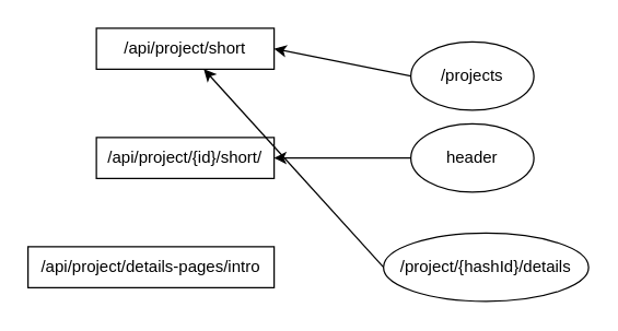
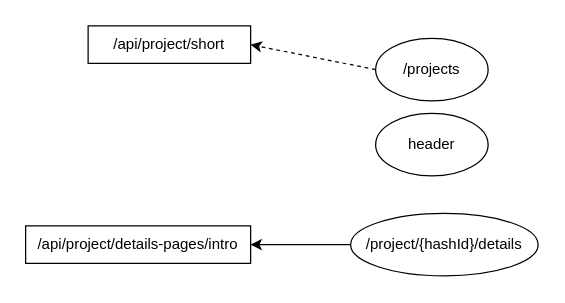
  <mxCell id="0" />
  <mxCell id="1" parent="0" />
  <mxCell id="2" value="/api/project/short" style="rounded=0;whiteSpace=wrap;html=1;" vertex="1" parent="1"><mxGeometry x="70" y="20" width="130" height="30" as="geometry" /></mxCell>
- <mxCell id="3" style="rounded=0;orthogonalLoop=1;jettySize=auto;html=1;exitX=0;exitY=0.5;exitDx=0;exitDy=0;entryX=1;entryY=0.5;entryDx=0;entryDy=0;" edge="1" parent="1" source="4" target="2"><mxGeometry relative="1" as="geometry"><mxPoint x="190" y="40" as="targetPoint" /></mxGeometry></mxCell>
+ <mxCell id="3" style="rounded=0;orthogonalLoop=1;jettySize=auto;html=1;exitX=0;exitY=0.5;exitDx=0;exitDy=0;entryX=1;entryY=0.5;entryDx=0;entryDy=0;dashed=1;" edge="1" parent="1" source="4" target="2"><mxGeometry relative="1" as="geometry"><mxPoint x="190" y="40" as="targetPoint" /></mxGeometry></mxCell>
  <mxCell id="4" value="/projects" style="ellipse;whiteSpace=wrap;html=1;" vertex="1" parent="1"><mxGeometry x="300" y="30" width="90" height="50" as="geometry" /></mxCell>
- <mxCell id="5" value="/api/project/{id}/short/" style="rounded=0;whiteSpace=wrap;html=1;" vertex="1" parent="1"><mxGeometry x="70" y="100" width="130" height="30" as="geometry" /></mxCell>
- <mxCell id="6" style="rounded=0;orthogonalLoop=1;jettySize=auto;html=1;exitX=0;exitY=0.5;exitDx=0;exitDy=0;entryX=1;entryY=0.5;entryDx=0;entryDy=0;" edge="1" parent="1" source="7" target="5"><mxGeometry relative="1" as="geometry"><mxPoint x="190" y="120" as="targetPoint" /></mxGeometry></mxCell>
  <mxCell id="7" value="header" style="ellipse;whiteSpace=wrap;html=1;" vertex="1" parent="1"><mxGeometry x="300" y="90" width="90" height="50" as="geometry" /></mxCell>
  <mxCell id="8" value="/api/project/details-pages/intro" style="rounded=0;whiteSpace=wrap;html=1;" vertex="1" parent="1"><mxGeometry x="20" y="180" width="180" height="30" as="geometry" /></mxCell>
- <mxCell id="9" style="edgeStyle=none;rounded=0;orthogonalLoop=1;jettySize=auto;html=1;exitX=0;exitY=0.5;exitDx=0;exitDy=0;" edge="1" parent="1" source="10" target="2"><mxGeometry relative="1" as="geometry" /></mxCell>
+ <mxCell id="9" style="edgeStyle=none;rounded=0;orthogonalLoop=1;jettySize=auto;html=1;exitX=0;exitY=0.5;exitDx=0;exitDy=0;entryX=1;entryY=0.5;entryDx=0;entryDy=0;" edge="1" parent="1" source="10" target="8"><mxGeometry relative="1" as="geometry" /></mxCell>
  <mxCell id="10" value="/project/{hashId}/details" style="ellipse;whiteSpace=wrap;html=1;" vertex="1" parent="1"><mxGeometry x="280" y="170" width="150" height="50" as="geometry" /></mxCell>
